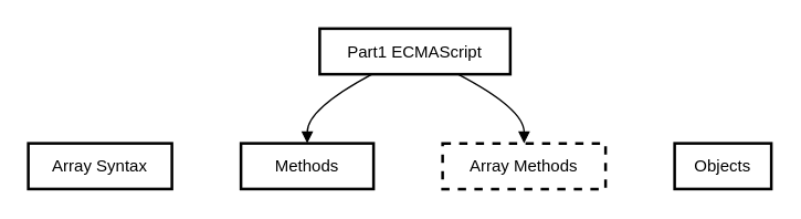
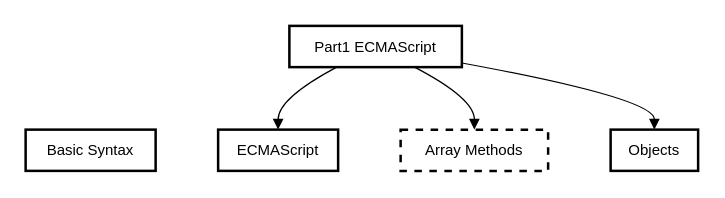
  <mxCell id="0" />
  <mxCell id="1" parent="0" />
  <mxCell id="2" value="Part1 ECMAScript" style="whiteSpace=wrap;strokeWidth=2;" vertex="1" parent="1"><mxGeometry x="231" width="138" height="33" as="geometry" y="20" /></mxCell>
- <mxCell id="3" value="Array Syntax" style="whiteSpace=wrap;strokeWidth=2;" vertex="1" parent="1"><mxGeometry y="103" width="104" height="33" as="geometry" x="20" /></mxCell>
- <mxCell id="4" value="Methods" style="whiteSpace=wrap;strokeWidth=2;" vertex="1" parent="1"><mxGeometry x="174" y="103" width="96" height="33" as="geometry" /></mxCell>
+ <mxCell id="3" value="Basic Syntax" style="whiteSpace=wrap;strokeWidth=2;" vertex="1" parent="1"><mxGeometry y="103" width="104" height="33" as="geometry" x="20" /></mxCell>
+ <mxCell id="4" value="ECMAScript" style="whiteSpace=wrap;strokeWidth=2;" vertex="1" parent="1"><mxGeometry x="174" y="103" width="96" height="33" as="geometry" /></mxCell>
  <mxCell id="5" value="Array Methods" style="whiteSpace=wrap;strokeWidth=2;dashed=1;" vertex="1" parent="1"><mxGeometry x="320" y="103" width="118" height="33" as="geometry" /></mxCell>
  <mxCell id="6" value="Objects" style="whiteSpace=wrap;strokeWidth=2;" vertex="1" parent="1"><mxGeometry x="488" y="103" width="70" height="33" as="geometry" /></mxCell>
  <mxCell id="7" value="" style="curved=1;startArrow=none;endArrow=block;exitX=0.27;exitY=1.01;entryX=0.5;entryY=0.01;" edge="1" parent="1" source="2" target="4"><mxGeometry relative="1" as="geometry"><Array as="points"><mxPoint x="222" y="78" /></Array></mxGeometry></mxCell>
  <mxCell id="8" value="" style="curved=1;startArrow=none;endArrow=block;exitX=0.73;exitY=1.01;entryX=0.5;entryY=0.01;" edge="1" parent="1" source="2" target="5"><mxGeometry relative="1" as="geometry"><Array as="points"><mxPoint x="379" y="78" /></Array></mxGeometry></mxCell>
+ <mxCell id="9" value="" style="curved=1;startArrow=none;endArrow=block;exitX=1;exitY=0.9;entryX=0.5;entryY=0.01;" edge="1" parent="1" source="2" target="6"><mxGeometry relative="1" as="geometry"><Array as="points"><mxPoint x="523" y="78" /></Array></mxGeometry></mxCell>
